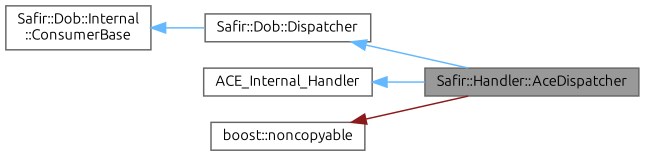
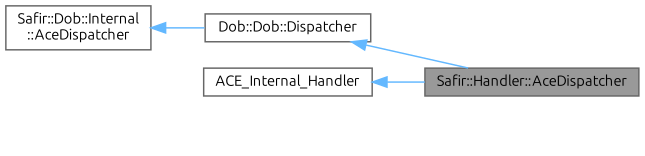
  digraph {
    fontname=Ubuntu
    rankdir=LR
    node [color=gray40 fillcolor=white fontname=Ubuntu fontsize=10 shape=box style=filled]
    edge [color=steelblue1 dir=back fontname=Ubuntu fontsize=10 labelfontname=Helvetica labelfontsize=10 style=solid]
    n1 [fillcolor=grey60 fontcolor=black height=0.2 label="Safir::Handler::AceDispatcher" width=0.4]
-   n2 [height=0.2 label="Safir::Dob::Dispatcher" width=0.4]
-   n3 [height=0.2 label="Safir::Dob::Internal\l::ConsumerBase" width=0.4]
+   n2 [height=0.2 label="Dob::Dob::Dispatcher" width=0.4]
+   n3 [height=0.2 label="Safir::Dob::Internal\l::AceDispatcher" width=0.4]
    n4 [height=0.2 label=ACE_Internal_Handler width=0.4]
-   n5 [height=0.2 label="boost::noncopyable" width=0.4]
    n2 -> n1
    n3 -> n2
    n4 -> n1
-   n5 -> n1 [color=firebrick4]
  }
